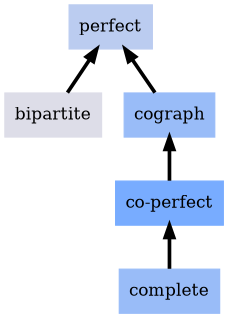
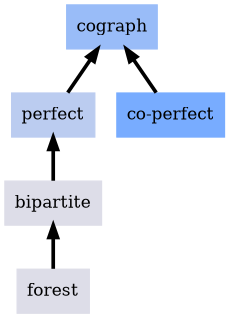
  digraph {
    rankdir=BT
    node [color="#99bcf8" shape=box style=filled]
    edge [decorate=true lblstyle="above, sloped" penwidth=3.0 weight=100]
    n1 [label=cograph]
    n2 [color="#bbccf0" label=perfect]
-   n3 [label=complete]
    n4 [color="#78acff" label="co-perfect"]
+   n5 [color="#dddde8" label=forest]
    n6 [color="#dddde8" label=bipartite]
-   n1 -> n2
-   n3 -> n4
+   n2 -> n1
    n4 -> n1
+   n5 -> n6
    n6 -> n2
  }
